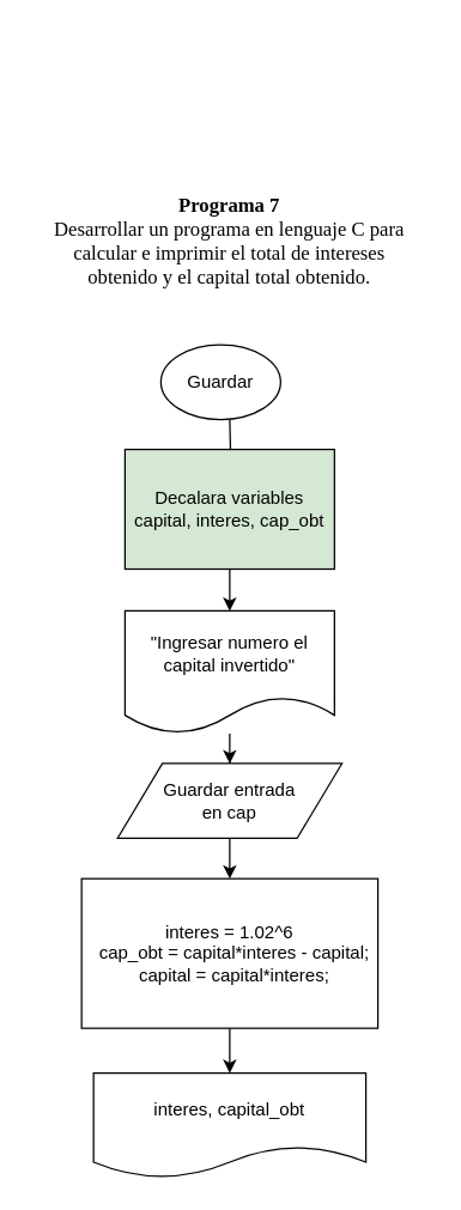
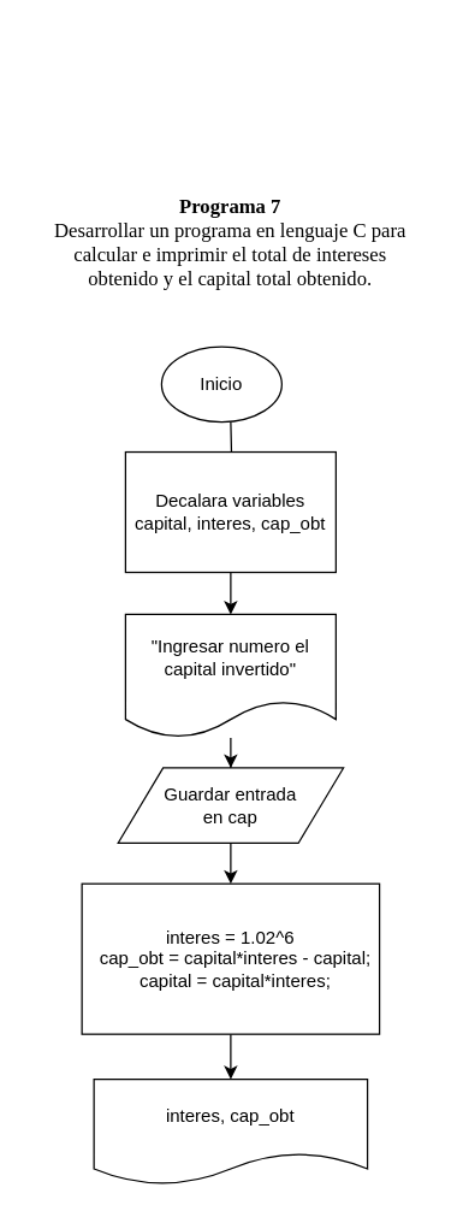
  <mxCell id="0" />
  <mxCell id="1" parent="0" />
  <mxCell id="2" value="" style="edgeStyle=orthogonalEdgeStyle;rounded=0;orthogonalLoop=1;jettySize=auto;html=1;" edge="1" parent="1" target="8"><mxGeometry relative="1" as="geometry"><mxPoint x="153" y="170" as="sourcePoint" /></mxGeometry></mxCell>
- <mxCell id="3" value="Guardar" style="ellipse;whiteSpace=wrap;html=1;" vertex="1" parent="1"><mxGeometry x="107" y="120" width="80" height="50" as="geometry" /></mxCell>
+ <mxCell id="3" value="Inicio" style="ellipse;whiteSpace=wrap;html=1;" vertex="1" parent="1"><mxGeometry x="107" y="120" width="80" height="50" as="geometry" /></mxCell>
  <mxCell id="4" value="" style="edgeStyle=orthogonalEdgeStyle;rounded=0;orthogonalLoop=1;jettySize=auto;html=1;" edge="1" parent="1"><mxGeometry relative="1" as="geometry"><mxPoint x="159" y="480" as="sourcePoint" /><mxPoint x="159" y="500" as="targetPoint" /></mxGeometry></mxCell>
  <mxCell id="5" value="" style="edgeStyle=orthogonalEdgeStyle;rounded=0;orthogonalLoop=1;jettySize=auto;html=1;" edge="1" parent="1" source="6" target="12"><mxGeometry relative="1" as="geometry" /></mxCell>
  <mxCell id="6" value="&lt;div&gt;Guardar entrada &lt;br&gt;&lt;/div&gt;&lt;div&gt;en cap&lt;br&gt;&lt;/div&gt;" style="shape=parallelogram;perimeter=parallelogramPerimeter;whiteSpace=wrap;html=1;" vertex="1" parent="1"><mxGeometry x="78" y="400" width="150" height="50" as="geometry" /></mxCell>
  <mxCell id="7" value="" style="edgeStyle=orthogonalEdgeStyle;rounded=0;orthogonalLoop=1;jettySize=auto;html=1;" edge="1" parent="1" source="8" target="10"><mxGeometry relative="1" as="geometry" /></mxCell>
- <mxCell id="8" value="Decalara variables capital, interes, cap_obt" style="rounded=0;whiteSpace=wrap;html=1;fillColor=#d5e8d4;" vertex="1" parent="1"><mxGeometry x="83" y="190" width="140" height="80" as="geometry" /></mxCell>
+ <mxCell id="8" value="Decalara variables capital, interes, cap_obt" style="rounded=0;whiteSpace=wrap;html=1;" vertex="1" parent="1"><mxGeometry x="83" y="190" width="140" height="80" as="geometry" /></mxCell>
  <mxCell id="9" value="" style="edgeStyle=orthogonalEdgeStyle;rounded=0;orthogonalLoop=1;jettySize=auto;html=1;" edge="1" parent="1" source="10" target="6"><mxGeometry relative="1" as="geometry" /></mxCell>
  <mxCell id="10" value="&quot;Ingresar numero el capital invertido&quot;" style="shape=document;whiteSpace=wrap;html=1;boundedLbl=1;" vertex="1" parent="1"><mxGeometry x="83" y="298" width="140" height="82" as="geometry" /></mxCell>
  <mxCell id="11" value="" style="edgeStyle=orthogonalEdgeStyle;rounded=0;orthogonalLoop=1;jettySize=auto;html=1;" edge="1" parent="1" source="12" target="13"><mxGeometry relative="1" as="geometry" /></mxCell>
  <mxCell id="12" value="interes = 1.02^6&lt;br&gt;&amp;nbsp; cap_obt = capital*interes - capital;&lt;br&gt;&amp;nbsp; capital = capital*interes;" style="rounded=0;whiteSpace=wrap;html=1;" vertex="1" parent="1"><mxGeometry x="54" y="477" width="198" height="100" as="geometry" /></mxCell>
- <mxCell id="13" value="interes, capital_obt" style="shape=document;whiteSpace=wrap;html=1;boundedLbl=1;" vertex="1" parent="1"><mxGeometry x="62" y="607" width="182" height="70" as="geometry" /></mxCell>
+ <mxCell id="13" value="interes, cap_obt" style="shape=document;whiteSpace=wrap;html=1;boundedLbl=1;" vertex="1" parent="1"><mxGeometry x="62" y="607" width="182" height="70" as="geometry" /></mxCell>
  <mxCell id="14" value="&lt;br/&gt;&lt;br/&gt;&#09;&lt;br/&gt;&#09;&#09;&lt;br/&gt;&#09;&#09;&lt;br/&gt;&#09;&lt;br/&gt;&#09;&lt;br/&gt;&#09;&#09;&lt;div class=&quot;page&quot; title=&quot;Page 1&quot;&gt;&lt;br/&gt;&#09;&#09;&#09;&lt;div class=&quot;layoutArea&quot;&gt;&lt;br/&gt;&#09;&#09;&#09;&#09;&lt;div class=&quot;column&quot;&gt;&lt;span style=&quot;font-size: 10.0pt ; font-family: &amp;#34;arialmt&amp;#34;&quot;&gt;&lt;b&gt;Programa 7&lt;/b&gt;&lt;br&gt;&lt;/span&gt;&lt;/div&gt;&lt;div class=&quot;column&quot;&gt;&lt;span style=&quot;font-size: 10.0pt ; font-family: &amp;#34;arialmt&amp;#34;&quot;&gt;Desarrollar un programa en lenguaje C para calcular e imprimir el total de intereses&lt;br/&gt;obtenido y el capital total obtenido.&lt;br/&gt;&lt;/span&gt;&lt;br/&gt;&#09;&#09;&#09;&#09;&#09;&#09;&lt;br/&gt;&#09;&#09;&#09;&#09;&lt;/div&gt;&lt;br/&gt;&#09;&#09;&#09;&lt;/div&gt;&lt;br/&gt;&#09;&#09;&lt;/div&gt;&lt;br/&gt;&#09;&lt;br/&gt;" style="text;html=1;strokeColor=none;fillColor=none;align=center;verticalAlign=middle;whiteSpace=wrap;rounded=0;" vertex="1" parent="1"><mxGeometry x="20" y="20" width="266" height="20" as="geometry" /></mxCell>
